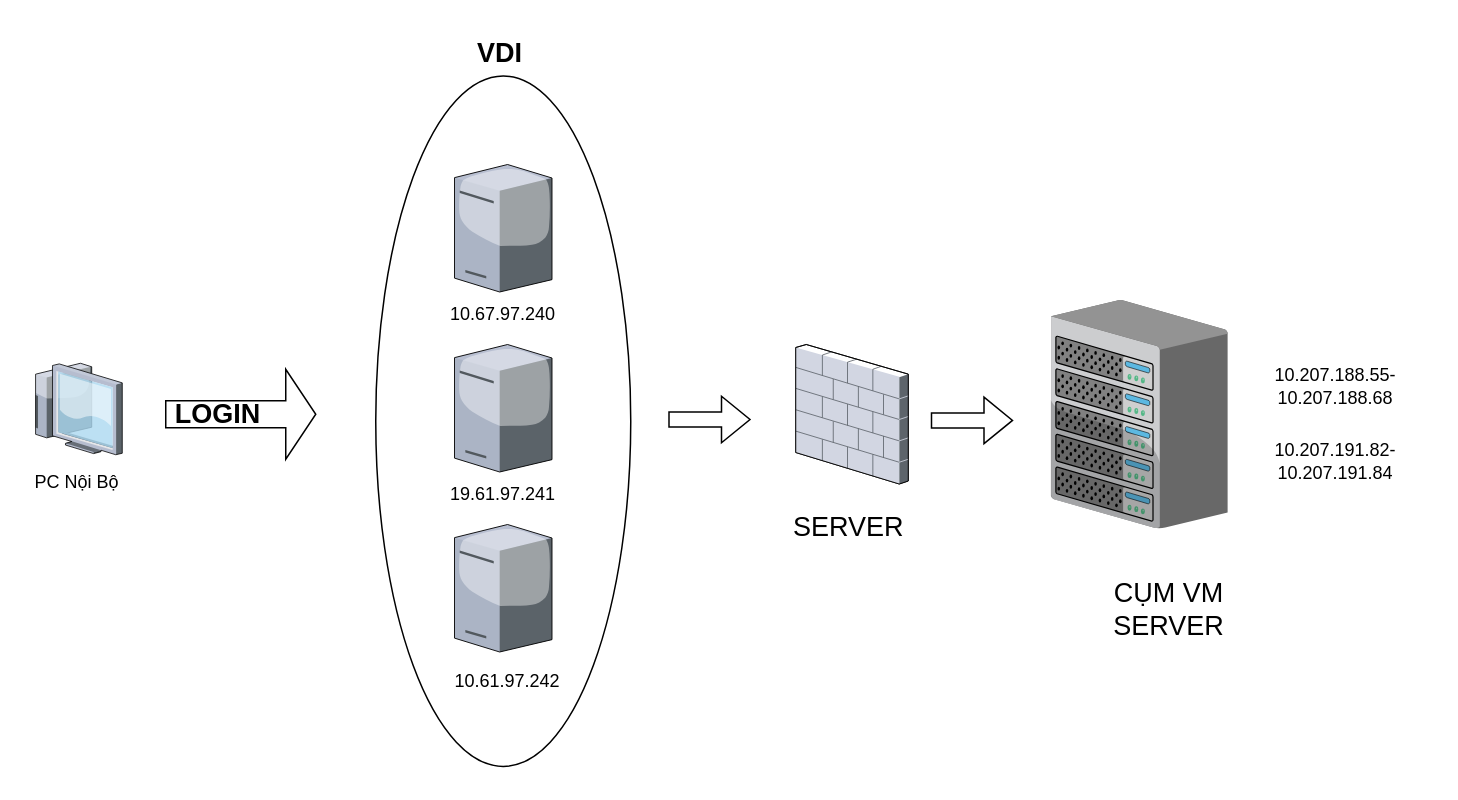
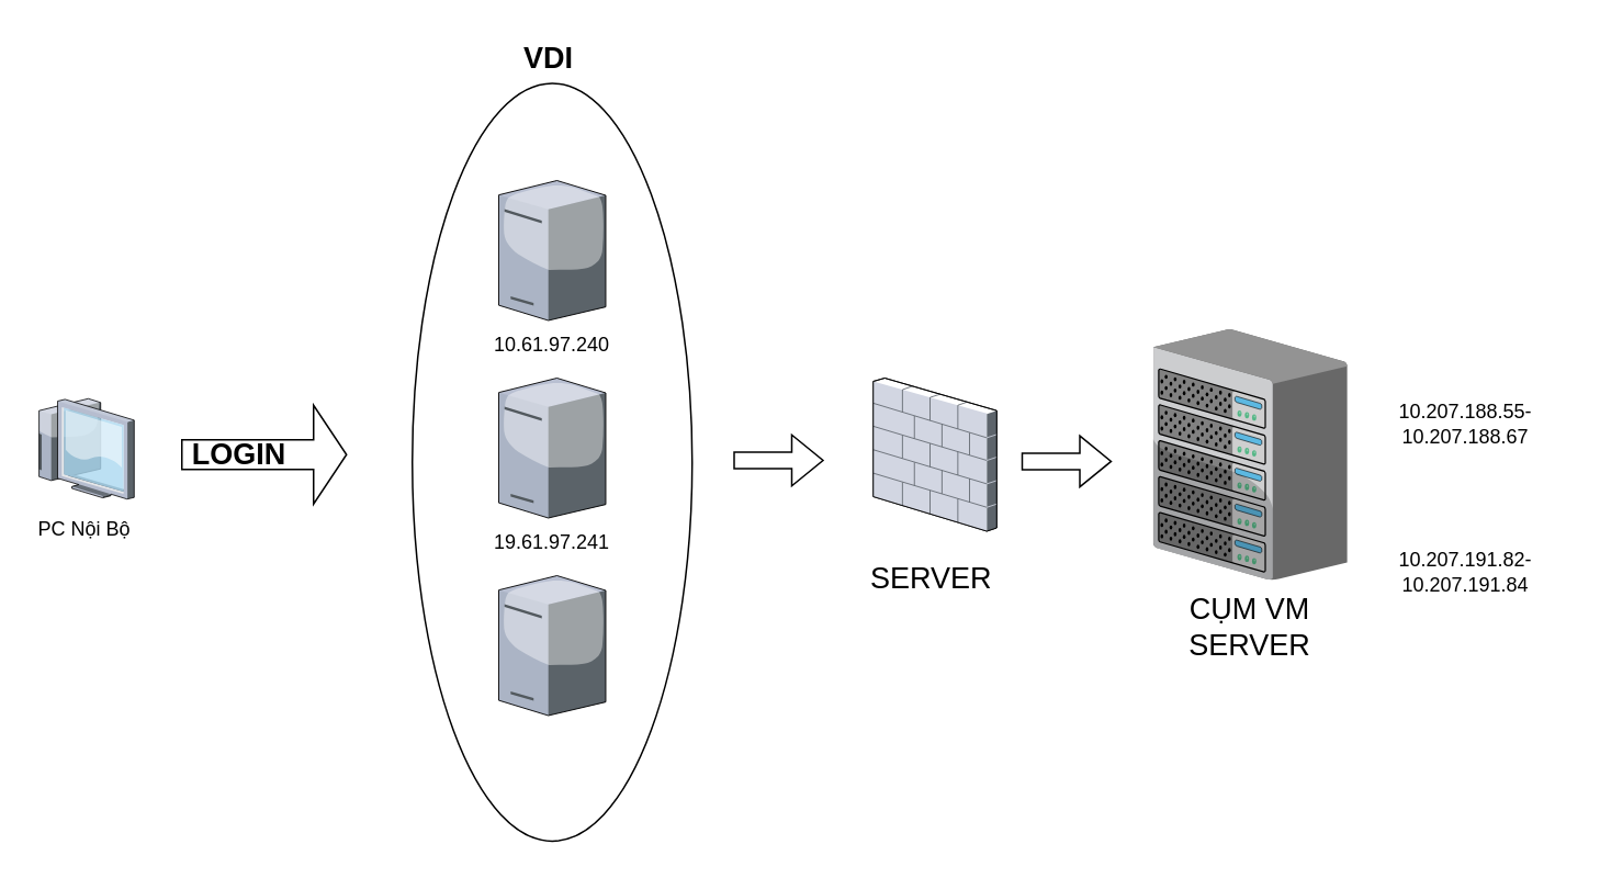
  <mxCell id="0" />
  <mxCell id="1" parent="0" />
  <mxCell id="2" value="" style="ellipse;whiteSpace=wrap;html=1;" vertex="1" parent="1"><mxGeometry x="250" y="50" width="170" height="460.25" as="geometry" /></mxCell>
  <mxCell id="3" value="" style="verticalLabelPosition=bottom;sketch=0;aspect=fixed;html=1;verticalAlign=top;strokeColor=none;align=center;outlineConnect=0;shape=mxgraph.citrix.license_server;" vertex="1" parent="1"><mxGeometry x="302.5" y="109" width="65" height="85" as="geometry" /></mxCell>
  <mxCell id="4" value="" style="verticalLabelPosition=bottom;sketch=0;aspect=fixed;html=1;verticalAlign=top;strokeColor=none;align=center;outlineConnect=0;shape=mxgraph.citrix.license_server;" vertex="1" parent="1"><mxGeometry x="302.5" y="229" width="65" height="85" as="geometry" /></mxCell>
  <mxCell id="5" value="" style="verticalLabelPosition=bottom;sketch=0;aspect=fixed;html=1;verticalAlign=top;strokeColor=none;align=center;outlineConnect=0;shape=mxgraph.citrix.license_server;" vertex="1" parent="1"><mxGeometry x="302.5" y="349" width="65" height="85" as="geometry" /></mxCell>
  <mxCell id="6" value="" style="verticalLabelPosition=bottom;sketch=0;aspect=fixed;html=1;verticalAlign=top;strokeColor=none;align=center;outlineConnect=0;shape=mxgraph.citrix.firewall;" vertex="1" parent="1"><mxGeometry x="530" y="229.01" width="75" height="93" as="geometry" /></mxCell>
  <mxCell id="7" value="" style="verticalLabelPosition=bottom;sketch=0;aspect=fixed;html=1;verticalAlign=top;strokeColor=none;align=center;outlineConnect=0;shape=mxgraph.citrix.chassis;" vertex="1" parent="1"><mxGeometry x="700" y="199.38" width="117.94" height="152.25" as="geometry" /></mxCell>
  <mxCell id="8" value="" style="verticalLabelPosition=bottom;sketch=0;aspect=fixed;html=1;verticalAlign=top;strokeColor=none;align=center;outlineConnect=0;shape=mxgraph.citrix.thin_client;" vertex="1" parent="1"><mxGeometry x="20" y="241.5" width="61" height="61" as="geometry" /></mxCell>
  <mxCell id="9" value="" style="shape=singleArrow;direction=east;whiteSpace=wrap;html=1;" vertex="1" parent="1"><mxGeometry x="110" y="245.5" width="100" height="60" as="geometry" /></mxCell>
  <mxCell id="10" value="&lt;b&gt;&lt;font style=&quot;font-size: 18px;&quot;&gt;VDI&lt;/font&gt;&lt;/b&gt;" style="text;html=1;align=center;verticalAlign=middle;whiteSpace=wrap;rounded=0;" vertex="1" parent="1"><mxGeometry x="302.5" y="20" width="60" height="30" as="geometry" /></mxCell>
- <mxCell id="11" value="10.67.97.240" style="text;html=1;align=center;verticalAlign=middle;whiteSpace=wrap;rounded=0;" vertex="1" parent="1"><mxGeometry x="305" y="194" width="60" height="30" as="geometry" /></mxCell>
+ <mxCell id="11" value="10.61.97.240" style="text;html=1;align=center;verticalAlign=middle;whiteSpace=wrap;rounded=0;" vertex="1" parent="1"><mxGeometry x="305" y="194" width="60" height="30" as="geometry" /></mxCell>
  <mxCell id="12" value="19.61.97.241" style="text;html=1;align=center;verticalAlign=middle;whiteSpace=wrap;rounded=0;" vertex="1" parent="1"><mxGeometry x="305" y="314" width="60" height="30" as="geometry" /></mxCell>
- <mxCell id="13" value="10.61.97.242" style="text;html=1;align=center;verticalAlign=middle;whiteSpace=wrap;rounded=0;" vertex="1" parent="1"><mxGeometry x="307.5" y="439" width="60" height="30" as="geometry" /></mxCell>
  <mxCell id="14" value="PC Nội Bộ" style="text;html=1;align=center;verticalAlign=middle;whiteSpace=wrap;rounded=0;" vertex="1" parent="1"><mxGeometry x="21" y="305.5" width="60" height="30" as="geometry" /></mxCell>
  <mxCell id="15" value="&lt;span style=&quot;font-size: 18px;&quot;&gt;&lt;b&gt;LOGIN&lt;/b&gt;&lt;/span&gt;" style="text;html=1;align=center;verticalAlign=middle;whiteSpace=wrap;rounded=0;" vertex="1" parent="1"><mxGeometry x="130" y="272" width="30" height="7" as="geometry" /></mxCell>
  <mxCell id="16" value="" style="shape=flexArrow;endArrow=classic;html=1;rounded=0;" edge="1" parent="1"><mxGeometry width="50" height="50" relative="1" as="geometry"><mxPoint x="445" y="279.01" as="sourcePoint" /><mxPoint x="500" y="279" as="targetPoint" /></mxGeometry></mxCell>
  <mxCell id="17" value="" style="shape=flexArrow;endArrow=classic;html=1;rounded=0;" edge="1" parent="1"><mxGeometry width="50" height="50" relative="1" as="geometry"><mxPoint x="620" y="279.64" as="sourcePoint" /><mxPoint x="675" y="279.63" as="targetPoint" /></mxGeometry></mxCell>
  <mxCell id="18" value="&lt;span style=&quot;font-size: 18px;&quot;&gt;SERVER&amp;nbsp;&lt;/span&gt;" style="text;html=1;align=center;verticalAlign=middle;whiteSpace=wrap;rounded=0;" vertex="1" parent="1"><mxGeometry x="537.5" y="335.5" width="60" height="30" as="geometry" /></mxCell>
- <mxCell id="19" value="&lt;span style=&quot;font-size: 18px;&quot;&gt;CỤM VM SERVER&lt;/span&gt;" style="text;html=1;align=center;verticalAlign=middle;whiteSpace=wrap;rounded=0;" vertex="1" parent="1"><mxGeometry x="748.97" y="390.5" width="60" height="30" as="geometry" /></mxCell>
- <mxCell id="20" value="10.207.188.55-10.207.188.68" style="text;html=1;align=center;verticalAlign=middle;whiteSpace=wrap;rounded=0;" vertex="1" parent="1"><mxGeometry x="830" y="242" width="120" height="30" as="geometry" /></mxCell>
- <mxCell id="21" value="10.207.191.82-10.207.191.84" style="text;html=1;align=center;verticalAlign=middle;whiteSpace=wrap;rounded=0;" vertex="1" parent="1"><mxGeometry x="830" y="292.01" width="120" height="30" as="geometry" /></mxCell>
+ <mxCell id="19" value="&lt;span style=&quot;font-size: 18px;&quot;&gt;CỤM VM SERVER&lt;/span&gt;" style="text;html=1;align=center;verticalAlign=middle;whiteSpace=wrap;rounded=0;" vertex="1" parent="1"><mxGeometry x="728.97" y="365.5" width="60" height="30" as="geometry" /></mxCell>
+ <mxCell id="20" value="10.207.188.55-10.207.188.67" style="text;html=1;align=center;verticalAlign=middle;whiteSpace=wrap;rounded=0;" vertex="1" parent="1"><mxGeometry x="830" y="242" width="120" height="30" as="geometry" /></mxCell>
+ <mxCell id="21" value="10.207.191.82-10.207.191.84" style="text;html=1;align=center;verticalAlign=middle;whiteSpace=wrap;rounded=0;" vertex="1" parent="1"><mxGeometry x="830" y="332.01" width="120" height="30" as="geometry" /></mxCell>
